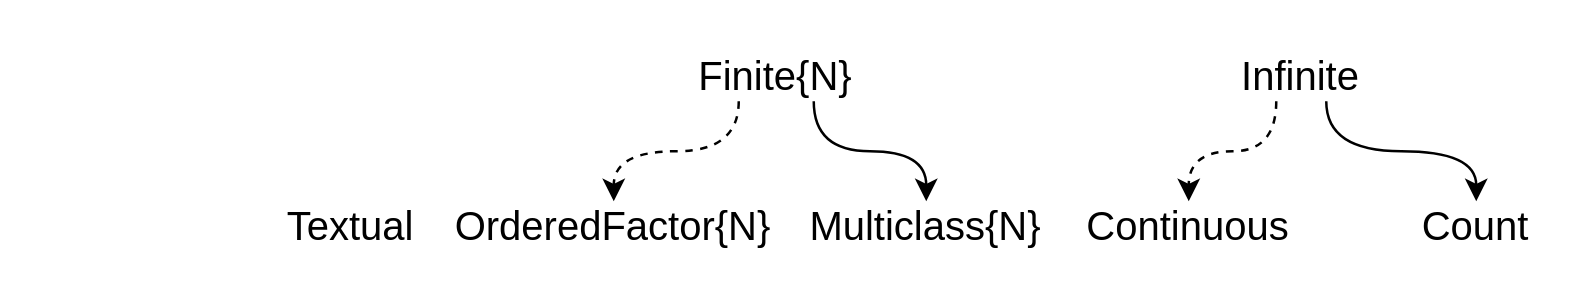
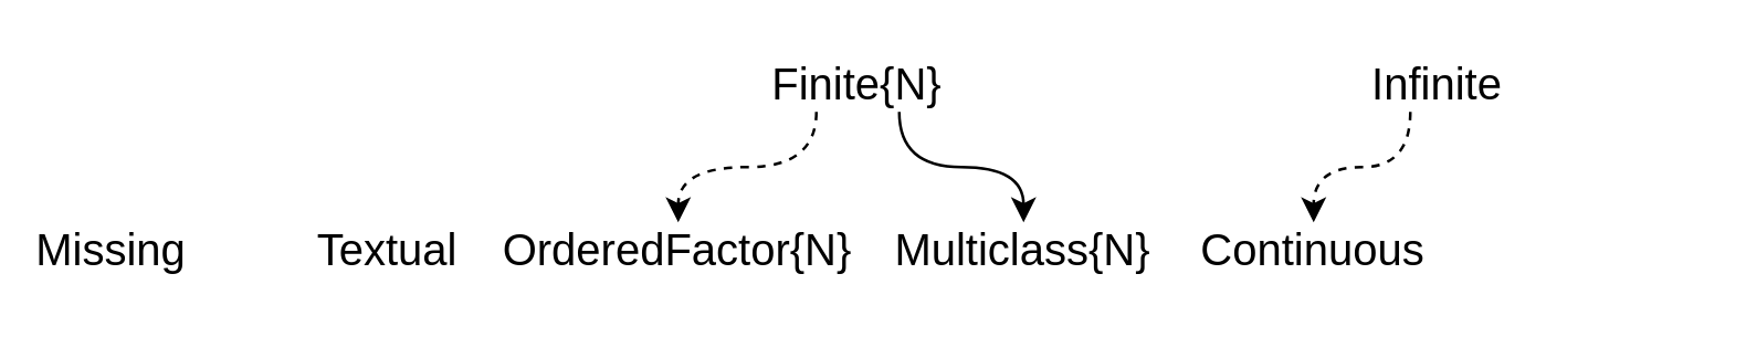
  <mxCell id="0" />
  <mxCell id="1" parent="0" />
  <mxCell id="2" style="edgeStyle=orthogonalEdgeStyle;curved=1;rounded=0;orthogonalLoop=1;jettySize=auto;html=1;exitX=0.75;exitY=1;exitDx=0;exitDy=0;entryX=0.5;entryY=0;entryDx=0;entryDy=0;spacingLeft=0;spacing=5;fontFamily=Helvetica;" parent="1" source="4" target="11" edge="1"><mxGeometry relative="1" as="geometry" /></mxCell>
  <mxCell id="3" style="edgeStyle=orthogonalEdgeStyle;curved=1;rounded=0;orthogonalLoop=1;jettySize=auto;html=1;exitX=0.25;exitY=1;exitDx=0;exitDy=0;entryX=0.5;entryY=0;entryDx=0;entryDy=0;spacingLeft=0;spacing=5;fontFamily=Helvetica;dashed=1;" parent="1" source="4" target="10" edge="1"><mxGeometry relative="1" as="geometry" /></mxCell>
  <mxCell id="4" value="&lt;font style=&quot;font-size: 16px&quot;&gt;Finite{N}&lt;/font&gt;" style="text;html=1;strokeColor=none;fillColor=none;align=center;verticalAlign=middle;whiteSpace=wrap;rounded=0;spacingLeft=0;spacing=5;fontFamily=Helvetica;" parent="1" vertex="1"><mxGeometry x="280" y="20" width="60" height="20" as="geometry" /></mxCell>
- <mxCell id="5" style="edgeStyle=orthogonalEdgeStyle;curved=1;rounded=0;orthogonalLoop=1;jettySize=auto;html=1;exitX=0.75;exitY=1;exitDx=0;exitDy=0;entryX=0.5;entryY=0;entryDx=0;entryDy=0;spacingLeft=0;spacing=5;fontFamily=Helvetica;" parent="1" source="7" target="9" edge="1"><mxGeometry relative="1" as="geometry" /></mxCell>
  <mxCell id="6" style="edgeStyle=orthogonalEdgeStyle;curved=1;rounded=0;orthogonalLoop=1;jettySize=auto;html=1;exitX=0.25;exitY=1;exitDx=0;exitDy=0;entryX=0.5;entryY=0;entryDx=0;entryDy=0;spacingLeft=0;spacing=5;fontFamily=Helvetica;dashed=1;" parent="1" source="7" target="12" edge="1"><mxGeometry relative="1" as="geometry" /></mxCell>
  <mxCell id="7" value="&lt;font style=&quot;font-size: 16px&quot;&gt;Infinite&lt;/font&gt;" style="text;html=1;strokeColor=none;fillColor=none;align=center;verticalAlign=middle;whiteSpace=wrap;rounded=0;spacingLeft=0;spacing=5;fontFamily=Helvetica;" parent="1" vertex="1"><mxGeometry x="500" y="20" width="40" height="20" as="geometry" /></mxCell>
- <mxCell id="9" value="&lt;font style=&quot;font-size: 16px&quot;&gt;Count&lt;/font&gt;" style="text;html=1;strokeColor=none;fillColor=none;align=center;verticalAlign=middle;whiteSpace=wrap;rounded=0;spacingLeft=0;spacing=5;fontFamily=Helvetica;" parent="1" vertex="1"><mxGeometry x="570" y="80" width="40" height="20" as="geometry" /></mxCell>
+ <mxCell id="8" value="&lt;font style=&quot;font-size: 16px&quot;&gt;Missing&lt;/font&gt;" style="text;html=1;strokeColor=none;fillColor=none;align=center;verticalAlign=middle;whiteSpace=wrap;rounded=0;spacingLeft=0;spacing=5;fontFamily=Helvetica;" parent="1" vertex="1"><mxGeometry x="20" y="80" width="40" height="20" as="geometry" /></mxCell>
  <mxCell id="10" value="&lt;font style=&quot;font-size: 16px&quot;&gt;OrderedFactor{N}&lt;/font&gt;" style="text;html=1;strokeColor=none;fillColor=none;align=center;verticalAlign=middle;whiteSpace=wrap;rounded=0;spacingLeft=0;spacing=5;fontFamily=Helvetica;" parent="1" vertex="1"><mxGeometry x="180" y="80" width="130" height="20" as="geometry" /></mxCell>
  <mxCell id="11" value="&lt;font style=&quot;font-size: 16px&quot;&gt;Multiclass{N}&lt;/font&gt;" style="text;html=1;strokeColor=none;fillColor=none;align=center;verticalAlign=middle;whiteSpace=wrap;rounded=0;spacingLeft=0;spacing=5;fontFamily=Helvetica;" parent="1" vertex="1"><mxGeometry x="315" y="80" width="110" height="20" as="geometry" /></mxCell>
  <mxCell id="12" value="&lt;font style=&quot;font-size: 16px&quot;&gt;Continuous&lt;/font&gt;" style="text;html=1;strokeColor=none;fillColor=none;align=center;verticalAlign=middle;whiteSpace=wrap;rounded=0;spacingLeft=0;spacing=5;fontFamily=Helvetica;" parent="1" vertex="1"><mxGeometry x="420" y="80" width="110" height="20" as="geometry" /></mxCell>
  <mxCell id="13" value="Textual" style="text;html=1;strokeColor=none;fillColor=none;align=center;verticalAlign=middle;whiteSpace=wrap;rounded=0;spacingLeft=0;spacing=5;fontFamily=Helvetica;fontSize=16;" parent="1" vertex="1"><mxGeometry x="120" y="80" width="40" height="20" as="geometry" /></mxCell>
